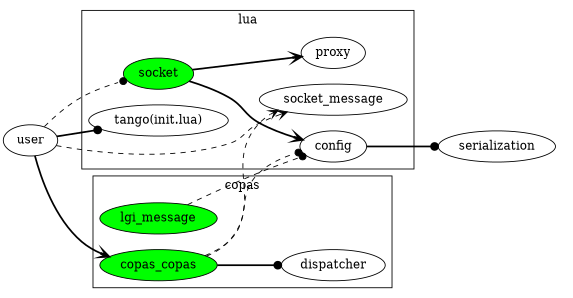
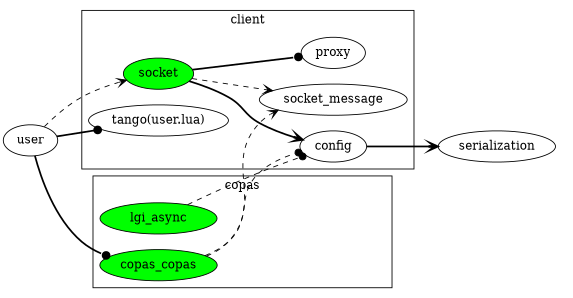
  digraph {
    rankdir=LR
    edge [arrowhead=vee style=bold]
-   n1 [label="tango(init.lua)"]
+   n1 [label="tango(user.lua)"]
    proxy
    socket [fillcolor=Green style=filled]
    config
    socket_message
    serialization
-   lgi_async [fillcolor=Green style=filled label=lgi_message]
-   dispatcher
+   lgi_async [fillcolor=Green style=filled]
    n9 [fillcolor=Green label=copas_copas style=filled]
    user
    subgraph cluster_1 {
-     label=lua
+     label=client
      n1
      proxy
      socket
      config
      socket_message
    }
    subgraph cluster_2 {
      style=invis
      serialization
    }
    subgraph cluster_3 {
      label=copas
      lgi_async
-     dispatcher
      n9
    }
-   socket -> proxy
+   socket -> proxy [arrowhead=dot]
    socket -> config
-   user -> socket_message [style=dashed]
-   config -> serialization [arrowhead=dot]
+   socket -> socket_message [style=dashed]
+   config -> serialization
    lgi_async -> config [arrowhead=dot style=dashed]
    n9 -> config [arrowhead=dot style=dashed]
    n9 -> socket_message [style=dashed]
-   n9 -> dispatcher [arrowhead=dot]
    user -> n1 [arrowhead=dot]
-   user -> socket [arrowhead=dot style=dashed]
-   user -> n9
+   user -> socket [style=dashed]
+   user -> n9 [arrowhead=dot]
  }
